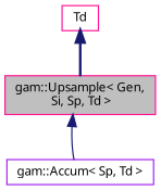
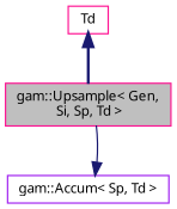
  digraph {
    node [color=deeppink fontname="FreeSans.ttf" fontsize=10 shape=record]
    edge [color=midnightblue dir=back fontname="FreeSans.ttf" fontsize=10 labelfontname="FreeSans.ttf" labelfontsize=10]
    n1 [fillcolor=grey75 fontcolor=black height=0.2 label="gam::Upsample\< Gen,\l Si, Sp, Td \>" style=filled width=0.4]
    n2 [color=purple height=0.2 label="gam::Accum\< Sp, Td \>" width=0.4]
    n3 [height=0.2 label=Td width=0.4]
-   n1 -> n2 [style=solid]
+   n2 -> n1 [style=solid]
    n3 -> n1 [style=bold]
  }
